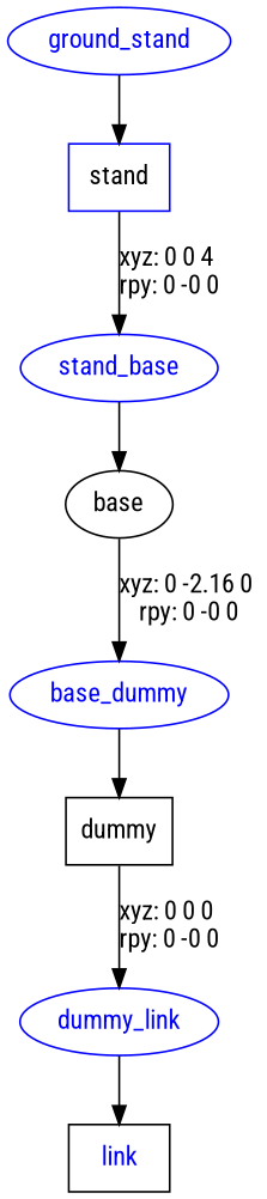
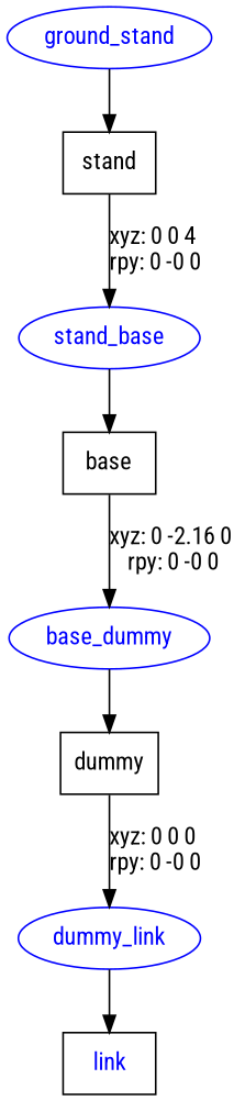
  digraph {
    fontname="Roboto Condensed"
    node [fontcolor=blue fontname="Roboto Condensed" shape=ellipse]
    edge [fontname="Roboto Condensed"]
    ground_stand [color=blue]
-   n2 [label=stand shape=box color=blue fontcolor=""]
+   n2 [label=stand shape=box fontcolor=""]
    stand_base [color=blue]
-   n4 [label=base fontcolor=""]
+   n4 [label=base shape=box fontcolor=""]
    base_dummy [color=blue]
    n6 [label=dummy shape=box fontcolor=""]
    dummy_link [color=blue]
    n8 [label=link shape=box]
    ground_stand -> n2
    n2 -> stand_base [label="xyz: 0 0 4 \nrpy: 0 -0 0"]
    stand_base -> n4
    n4 -> base_dummy [label="xyz: 0 -2.16 0 \nrpy: 0 -0 0"]
    base_dummy -> n6
    n6 -> dummy_link [label="xyz: 0 0 0 \nrpy: 0 -0 0"]
    dummy_link -> n8
  }
